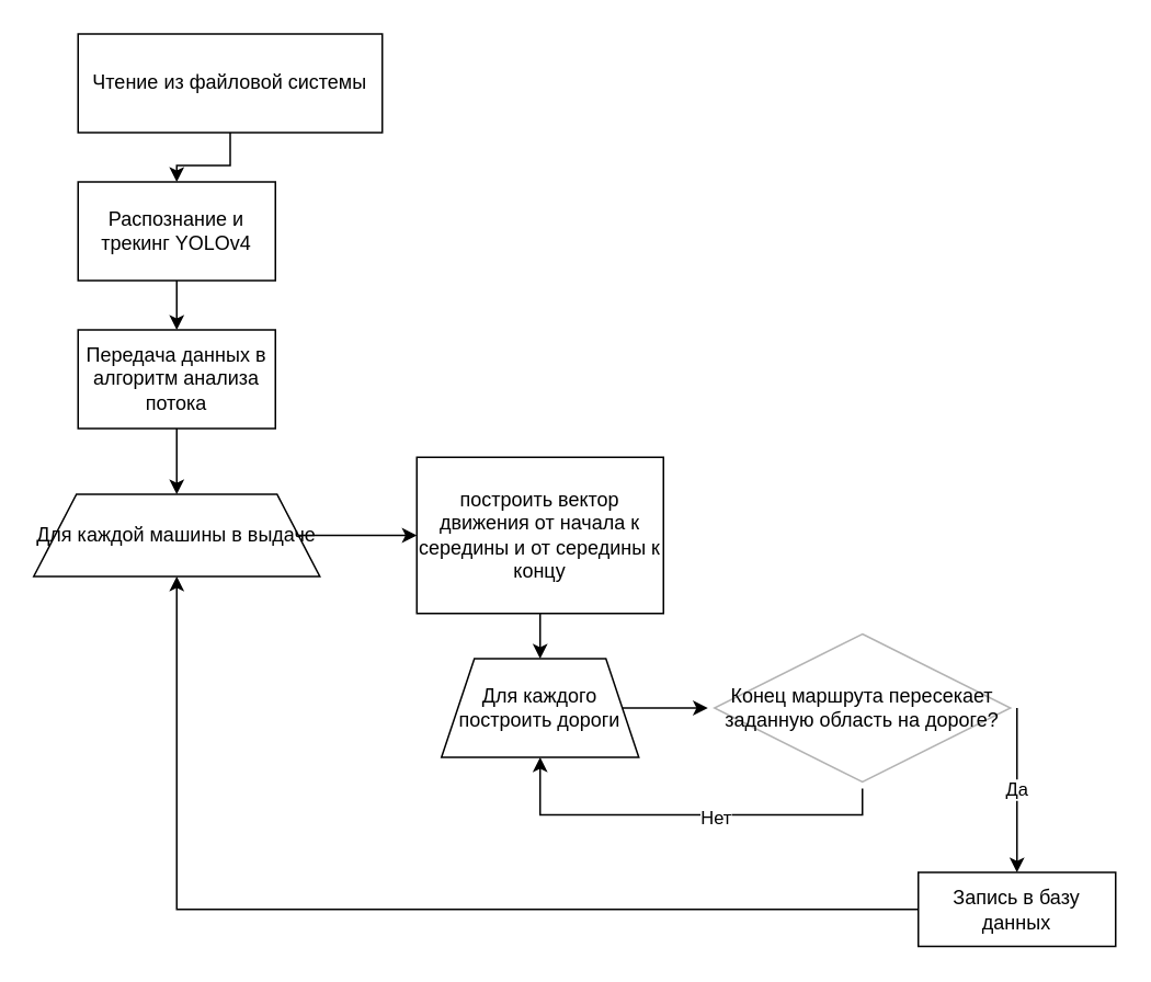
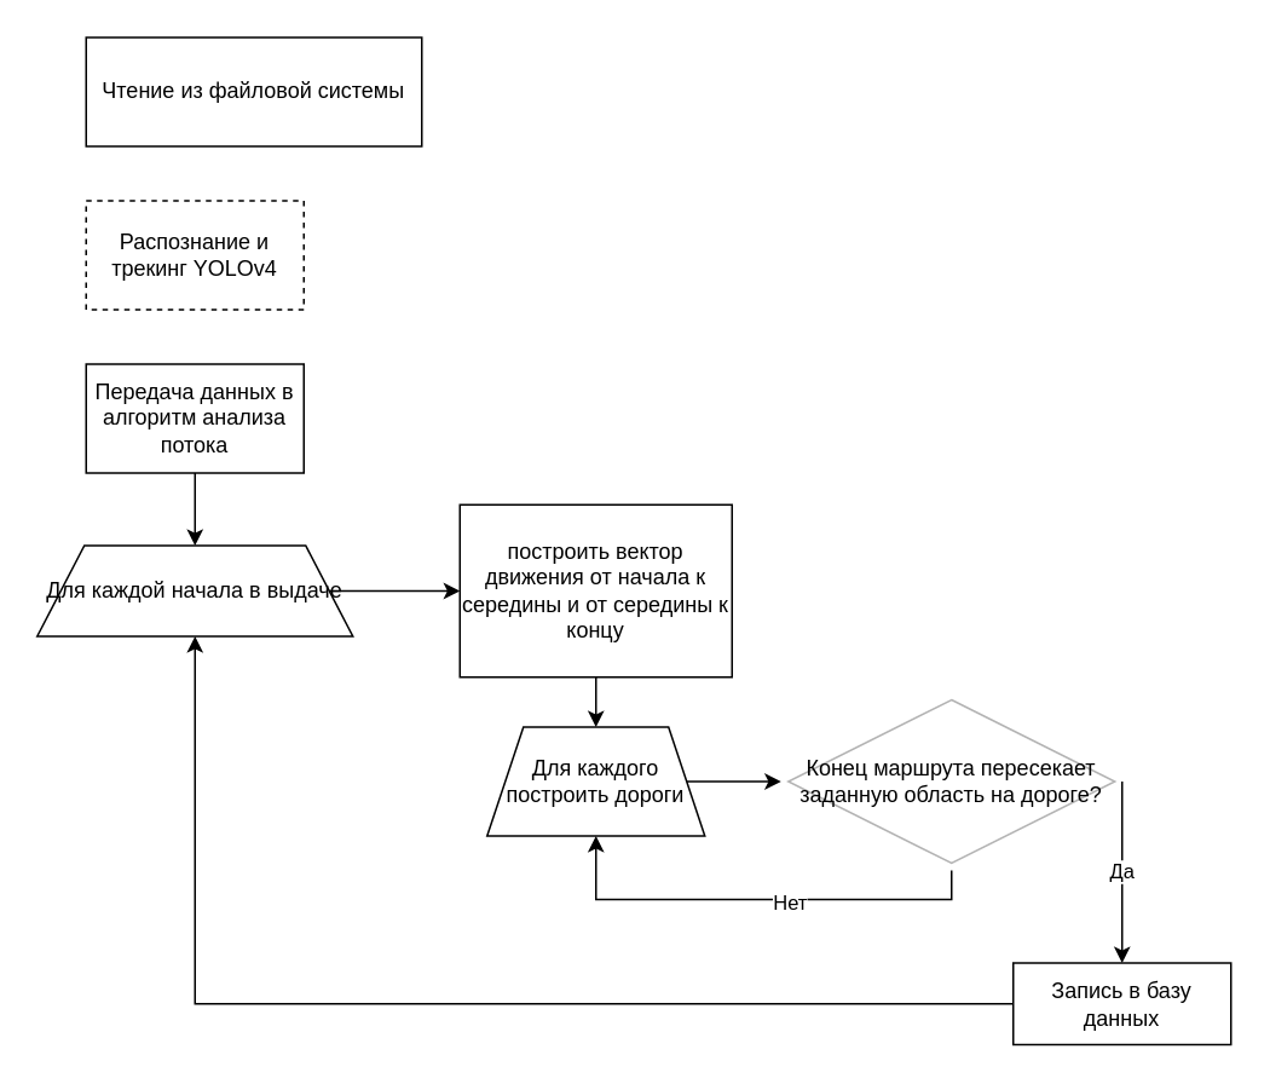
  <mxCell id="0" />
  <mxCell id="1" parent="0" />
- <mxCell id="2" value="" style="edgeStyle=orthogonalEdgeStyle;rounded=0;orthogonalLoop=1;jettySize=auto;html=1;" edge="1" parent="1" source="3" target="5"><mxGeometry relative="1" as="geometry" /></mxCell>
  <mxCell id="3" value="Чтение из файловой системы" style="rounded=0;whiteSpace=wrap;html=1;" vertex="1" parent="1"><mxGeometry x="47" y="20" width="185" height="60" as="geometry" /></mxCell>
- <mxCell id="4" value="" style="edgeStyle=orthogonalEdgeStyle;rounded=0;orthogonalLoop=1;jettySize=auto;html=1;" edge="1" parent="1" source="5" target="7"><mxGeometry relative="1" as="geometry" /></mxCell>
- <mxCell id="5" value="Распознание и трекинг YOLOv4" style="whiteSpace=wrap;html=1;rounded=0;" vertex="1" parent="1"><mxGeometry x="47" y="110" width="120" height="60" as="geometry" /></mxCell>
+ <mxCell id="5" value="Распознание и трекинг YOLOv4" style="whiteSpace=wrap;html=1;rounded=0;dashed=1;" vertex="1" parent="1"><mxGeometry x="47" y="110" width="120" height="60" as="geometry" /></mxCell>
  <mxCell id="6" value="" style="edgeStyle=orthogonalEdgeStyle;rounded=0;orthogonalLoop=1;jettySize=auto;html=1;" edge="1" parent="1" source="7" target="9"><mxGeometry relative="1" as="geometry" /></mxCell>
  <mxCell id="7" value="Передача данных в алгоритм анализа потока" style="whiteSpace=wrap;html=1;rounded=0;" vertex="1" parent="1"><mxGeometry x="47" y="200" width="120" height="60" as="geometry" /></mxCell>
  <mxCell id="8" value="" style="edgeStyle=orthogonalEdgeStyle;rounded=0;orthogonalLoop=1;jettySize=auto;html=1;" edge="1" parent="1" source="9" target="11"><mxGeometry relative="1" as="geometry" /></mxCell>
- <mxCell id="9" value="Для каждой машины в выдаче" style="shape=trapezoid;perimeter=trapezoidPerimeter;whiteSpace=wrap;html=1;fixedSize=1;rounded=0;size=26;" vertex="1" parent="1"><mxGeometry y="300" width="174" height="50" as="geometry" x="20" /></mxCell>
+ <mxCell id="9" value="Для каждой начала в выдаче" style="shape=trapezoid;perimeter=trapezoidPerimeter;whiteSpace=wrap;html=1;fixedSize=1;rounded=0;size=26;" vertex="1" parent="1"><mxGeometry y="300" width="174" height="50" as="geometry" x="20" /></mxCell>
  <mxCell id="10" value="" style="edgeStyle=orthogonalEdgeStyle;rounded=0;orthogonalLoop=1;jettySize=auto;html=1;" edge="1" parent="1" source="11" target="19"><mxGeometry relative="1" as="geometry" /></mxCell>
  <mxCell id="11" value="построить вектор движения от начала к середины и от середины к концу" style="whiteSpace=wrap;html=1;rounded=0;" vertex="1" parent="1"><mxGeometry x="253" y="277.5" width="150" height="95" as="geometry" /></mxCell>
  <mxCell id="12" value="Да" style="edgeStyle=orthogonalEdgeStyle;rounded=0;orthogonalLoop=1;jettySize=auto;html=1;exitX=1;exitY=0.5;exitDx=0;exitDy=0;" edge="1" parent="1" source="15" target="17"><mxGeometry relative="1" as="geometry" /></mxCell>
  <mxCell id="13" style="edgeStyle=orthogonalEdgeStyle;rounded=0;orthogonalLoop=1;jettySize=auto;html=1;entryX=0.5;entryY=1;entryDx=0;entryDy=0;" edge="1" parent="1" source="15" target="19"><mxGeometry relative="1" as="geometry"><Array as="points"><mxPoint x="524" y="495" /><mxPoint x="328" y="495" /></Array></mxGeometry></mxCell>
  <mxCell id="14" value="Нет" style="edgeLabel;html=1;align=center;verticalAlign=middle;resizable=0;points=[];" vertex="1" connectable="0" parent="13"><mxGeometry x="-0.292" y="1" relative="1" as="geometry"><mxPoint x="-18.64" as="offset" /></mxGeometry></mxCell>
  <mxCell id="15" value="Конец маршрута пересекает заданную область на дороге?" style="rhombus;whiteSpace=wrap;html=1;rounded=0;perimeterSpacing=4;strokeColor=#B3B3B3;" vertex="1" parent="1"><mxGeometry x="434" y="385" width="180" height="90" as="geometry" /></mxCell>
  <mxCell id="16" style="edgeStyle=orthogonalEdgeStyle;rounded=0;orthogonalLoop=1;jettySize=auto;html=1;entryX=0.5;entryY=1;entryDx=0;entryDy=0;" edge="1" parent="1" source="17" target="9"><mxGeometry relative="1" as="geometry" /></mxCell>
  <mxCell id="17" value="Запись в базу данных" style="whiteSpace=wrap;html=1;rounded=0;" vertex="1" parent="1"><mxGeometry x="558" y="530" width="120" height="45" as="geometry" /></mxCell>
  <mxCell id="18" style="edgeStyle=orthogonalEdgeStyle;rounded=0;orthogonalLoop=1;jettySize=auto;html=1;entryX=0;entryY=0.5;entryDx=0;entryDy=0;" edge="1" parent="1" source="19" target="15"><mxGeometry relative="1" as="geometry" /></mxCell>
  <mxCell id="19" value="Для каждого построить дороги" style="shape=trapezoid;perimeter=trapezoidPerimeter;whiteSpace=wrap;html=1;fixedSize=1;rounded=0;" vertex="1" parent="1"><mxGeometry x="268" y="400" width="120" height="60" as="geometry" /></mxCell>
